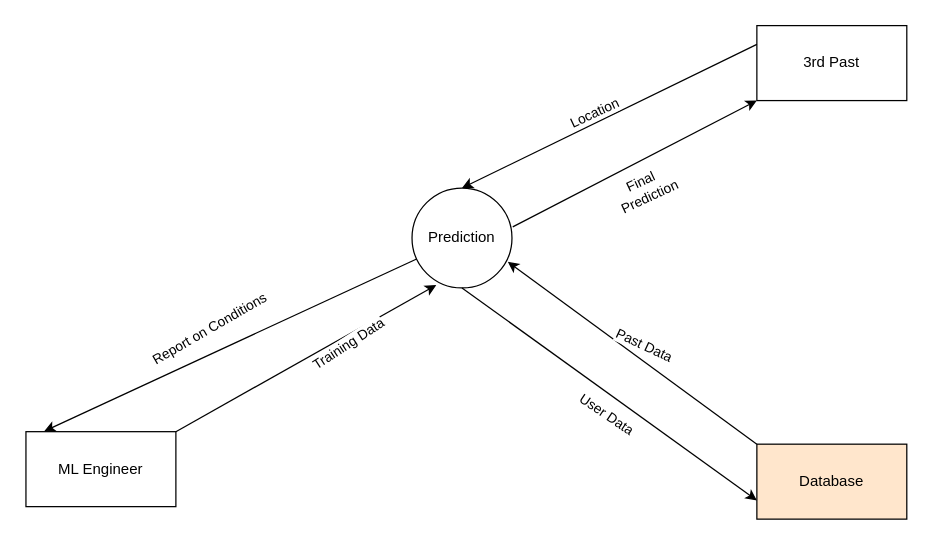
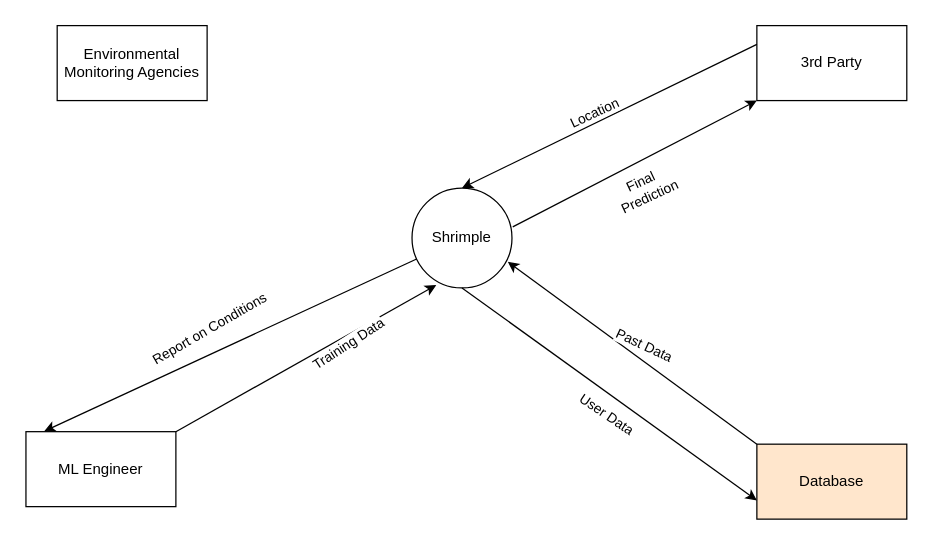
  <mxCell id="0" />
  <mxCell id="1" parent="0" />
- <mxCell id="2" value="Prediction" style="ellipse;whiteSpace=wrap;html=1;aspect=fixed;" parent="1" vertex="1"><mxGeometry x="329" y="150" width="80" height="80" as="geometry" /></mxCell>
+ <mxCell id="2" value="Shrimple" style="ellipse;whiteSpace=wrap;html=1;aspect=fixed;" parent="1" vertex="1"><mxGeometry x="329" y="150" width="80" height="80" as="geometry" /></mxCell>
  <mxCell id="3" value="Database" style="rounded=0;whiteSpace=wrap;html=1;fillColor=#ffe6cc;" parent="1" vertex="1"><mxGeometry x="605" y="355" width="120" height="60" as="geometry" /></mxCell>
  <mxCell id="4" value="ML Engineer" style="rounded=0;whiteSpace=wrap;html=1;" parent="1" vertex="1"><mxGeometry x="20" y="345" width="120" height="60" as="geometry" /></mxCell>
- <mxCell id="5" value="3rd Past" style="rounded=0;whiteSpace=wrap;html=1;" parent="1" vertex="1"><mxGeometry x="605" y="20" width="120" height="60" as="geometry" /></mxCell>
+ <mxCell id="5" value="3rd Party" style="rounded=0;whiteSpace=wrap;html=1;" parent="1" vertex="1"><mxGeometry x="605" y="20" width="120" height="60" as="geometry" /></mxCell>
  <mxCell id="6" value="" style="endArrow=classic;html=1;rounded=0;entryX=0.958;entryY=0.738;entryDx=0;entryDy=0;entryPerimeter=0;exitX=0;exitY=0;exitDx=0;exitDy=0;" edge="1" parent="1" source="3" target="2"><mxGeometry width="50" height="50" relative="1" as="geometry"><mxPoint x="335" y="140" as="sourcePoint" /><mxPoint x="455" y="250" as="targetPoint" /></mxGeometry></mxCell>
  <mxCell id="7" value="Past Data" style="edgeLabel;html=1;align=center;verticalAlign=middle;resizable=0;points=[];rotation=25;" vertex="1" connectable="0" parent="6"><mxGeometry x="0.064" y="-3" relative="1" as="geometry"><mxPoint x="14" as="offset" /></mxGeometry></mxCell>
  <mxCell id="8" value="" style="endArrow=classic;html=1;rounded=0;exitX=0.5;exitY=1;exitDx=0;exitDy=0;entryX=0;entryY=0.75;entryDx=0;entryDy=0;" edge="1" parent="1" source="2" target="3"><mxGeometry width="50" height="50" relative="1" as="geometry"><mxPoint x="335" y="140" as="sourcePoint" /><mxPoint x="385" y="90" as="targetPoint" /></mxGeometry></mxCell>
  <mxCell id="9" value="User Data" style="edgeLabel;html=1;align=center;verticalAlign=middle;resizable=0;points=[];rotation=34;" vertex="1" connectable="0" parent="8"><mxGeometry x="0.028" y="-4" relative="1" as="geometry"><mxPoint x="-3" y="10" as="offset" /></mxGeometry></mxCell>
  <mxCell id="10" value="" style="endArrow=classic;html=1;rounded=0;exitX=1;exitY=0;exitDx=0;exitDy=0;entryX=0.242;entryY=0.971;entryDx=0;entryDy=0;entryPerimeter=0;" edge="1" parent="1" source="4" target="2"><mxGeometry width="50" height="50" relative="1" as="geometry"><mxPoint x="335" y="140" as="sourcePoint" /><mxPoint x="385" y="90" as="targetPoint" /></mxGeometry></mxCell>
  <mxCell id="11" value="Training Data" style="edgeLabel;html=1;align=center;verticalAlign=middle;resizable=0;points=[];rotation=327;" vertex="1" connectable="0" parent="10"><mxGeometry x="0.015" relative="1" as="geometry"><mxPoint x="32" y="-11" as="offset" /></mxGeometry></mxCell>
  <mxCell id="12" value="" style="endArrow=classic;html=1;rounded=0;entryX=0;entryY=1;entryDx=0;entryDy=0;exitX=1.008;exitY=0.388;exitDx=0;exitDy=0;exitPerimeter=0;" edge="1" parent="1" source="2" target="5"><mxGeometry width="50" height="50" relative="1" as="geometry"><mxPoint x="335" y="140" as="sourcePoint" /><mxPoint x="385" y="90" as="targetPoint" /></mxGeometry></mxCell>
  <mxCell id="13" value="Final&amp;nbsp;&lt;div&gt;Prediction&lt;/div&gt;" style="edgeLabel;html=1;align=center;verticalAlign=middle;resizable=0;points=[];rotation=335;" vertex="1" connectable="0" parent="12"><mxGeometry x="-0.193" y="1" relative="1" as="geometry"><mxPoint x="27" y="11" as="offset" /></mxGeometry></mxCell>
  <mxCell id="14" value="" style="endArrow=classic;html=1;rounded=0;exitX=0;exitY=0.25;exitDx=0;exitDy=0;entryX=0.5;entryY=0;entryDx=0;entryDy=0;" edge="1" parent="1" source="5" target="2"><mxGeometry width="50" height="50" relative="1" as="geometry"><mxPoint x="335" y="40" as="sourcePoint" /><mxPoint x="385" y="-10" as="targetPoint" /></mxGeometry></mxCell>
  <mxCell id="15" value="Location" style="edgeLabel;html=1;align=center;verticalAlign=middle;resizable=0;points=[];rotation=335;" vertex="1" connectable="0" parent="14"><mxGeometry x="0.007" y="1" relative="1" as="geometry"><mxPoint x="-12" y="-4" as="offset" /></mxGeometry></mxCell>
+ <mxCell id="16" value="Environmental Monitoring Agencies" style="rounded=0;whiteSpace=wrap;html=1;" vertex="1" parent="1"><mxGeometry x="45" y="20" width="120" height="60" as="geometry" /></mxCell>
  <mxCell id="17" value="" style="endArrow=classic;html=1;rounded=0;entryX=0.122;entryY=-0.006;entryDx=0;entryDy=0;entryPerimeter=0;" edge="1" parent="1" source="2" target="4"><mxGeometry width="50" height="50" relative="1" as="geometry"><mxPoint x="335" y="140" as="sourcePoint" /><mxPoint x="385" y="90" as="targetPoint" /></mxGeometry></mxCell>
  <mxCell id="18" value="Report on Conditions" style="edgeLabel;html=1;align=center;verticalAlign=middle;resizable=0;points=[];rotation=330;" vertex="1" connectable="0" parent="17"><mxGeometry x="0.207" y="-2" relative="1" as="geometry"><mxPoint x="14" y="-25" as="offset" /></mxGeometry></mxCell>
